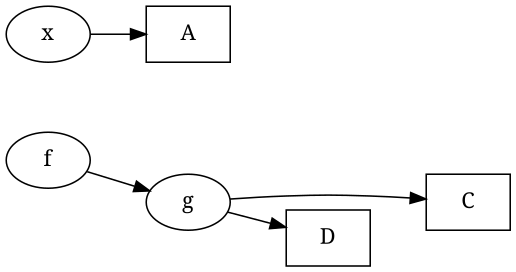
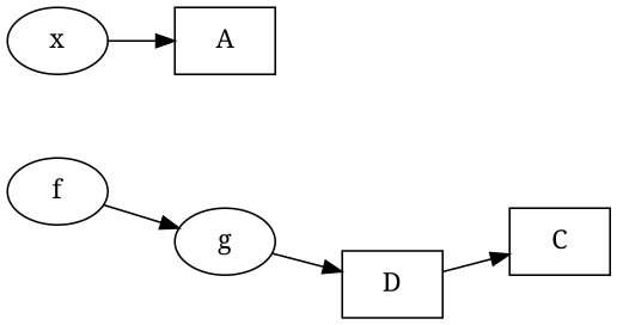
  digraph {
    fontname="Noto Serif"
    rankdir=LR
    node [fontname="Noto Serif"]
    edge [fontname="Noto Serif"]
    n [style=invis]
    f
    g
    A [shape=box]
    x
    C [shape=box]
    D [shape=box]
    f -> n [style=invis]
    f -> g
-   g -> C
+   D -> C
    g -> D
    x -> A
  }
